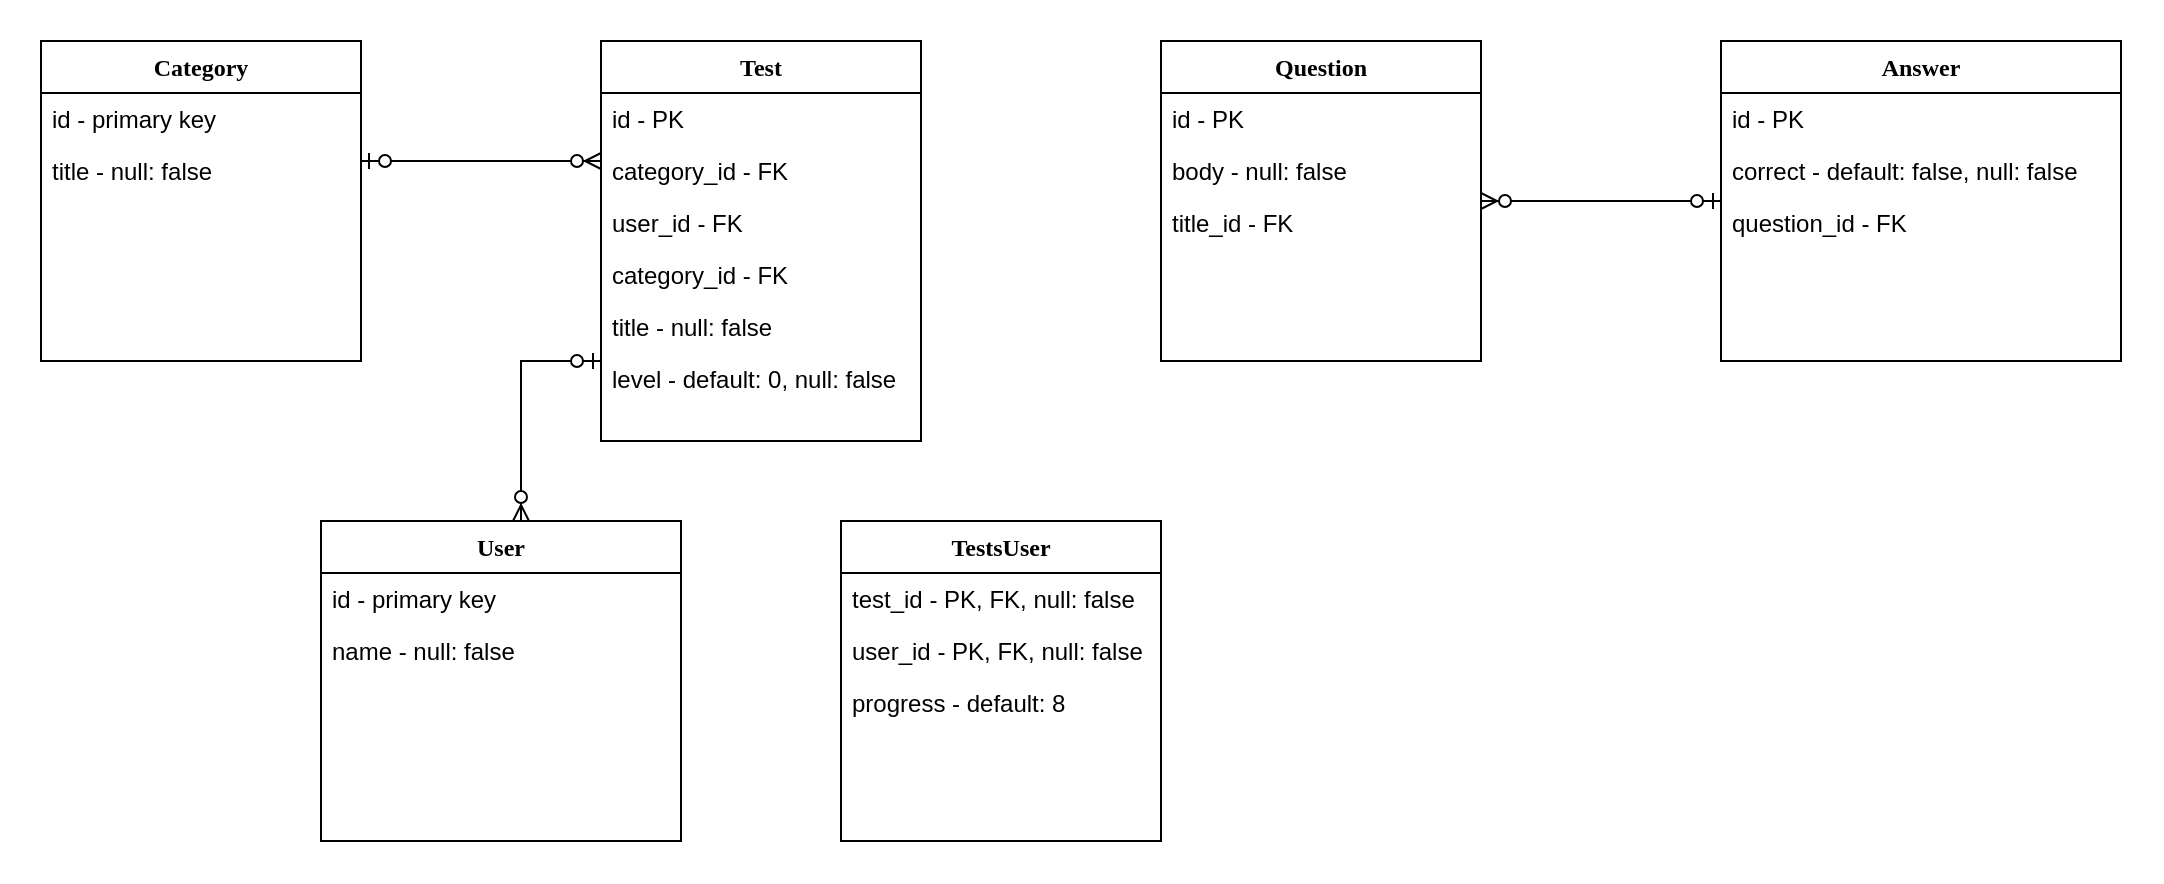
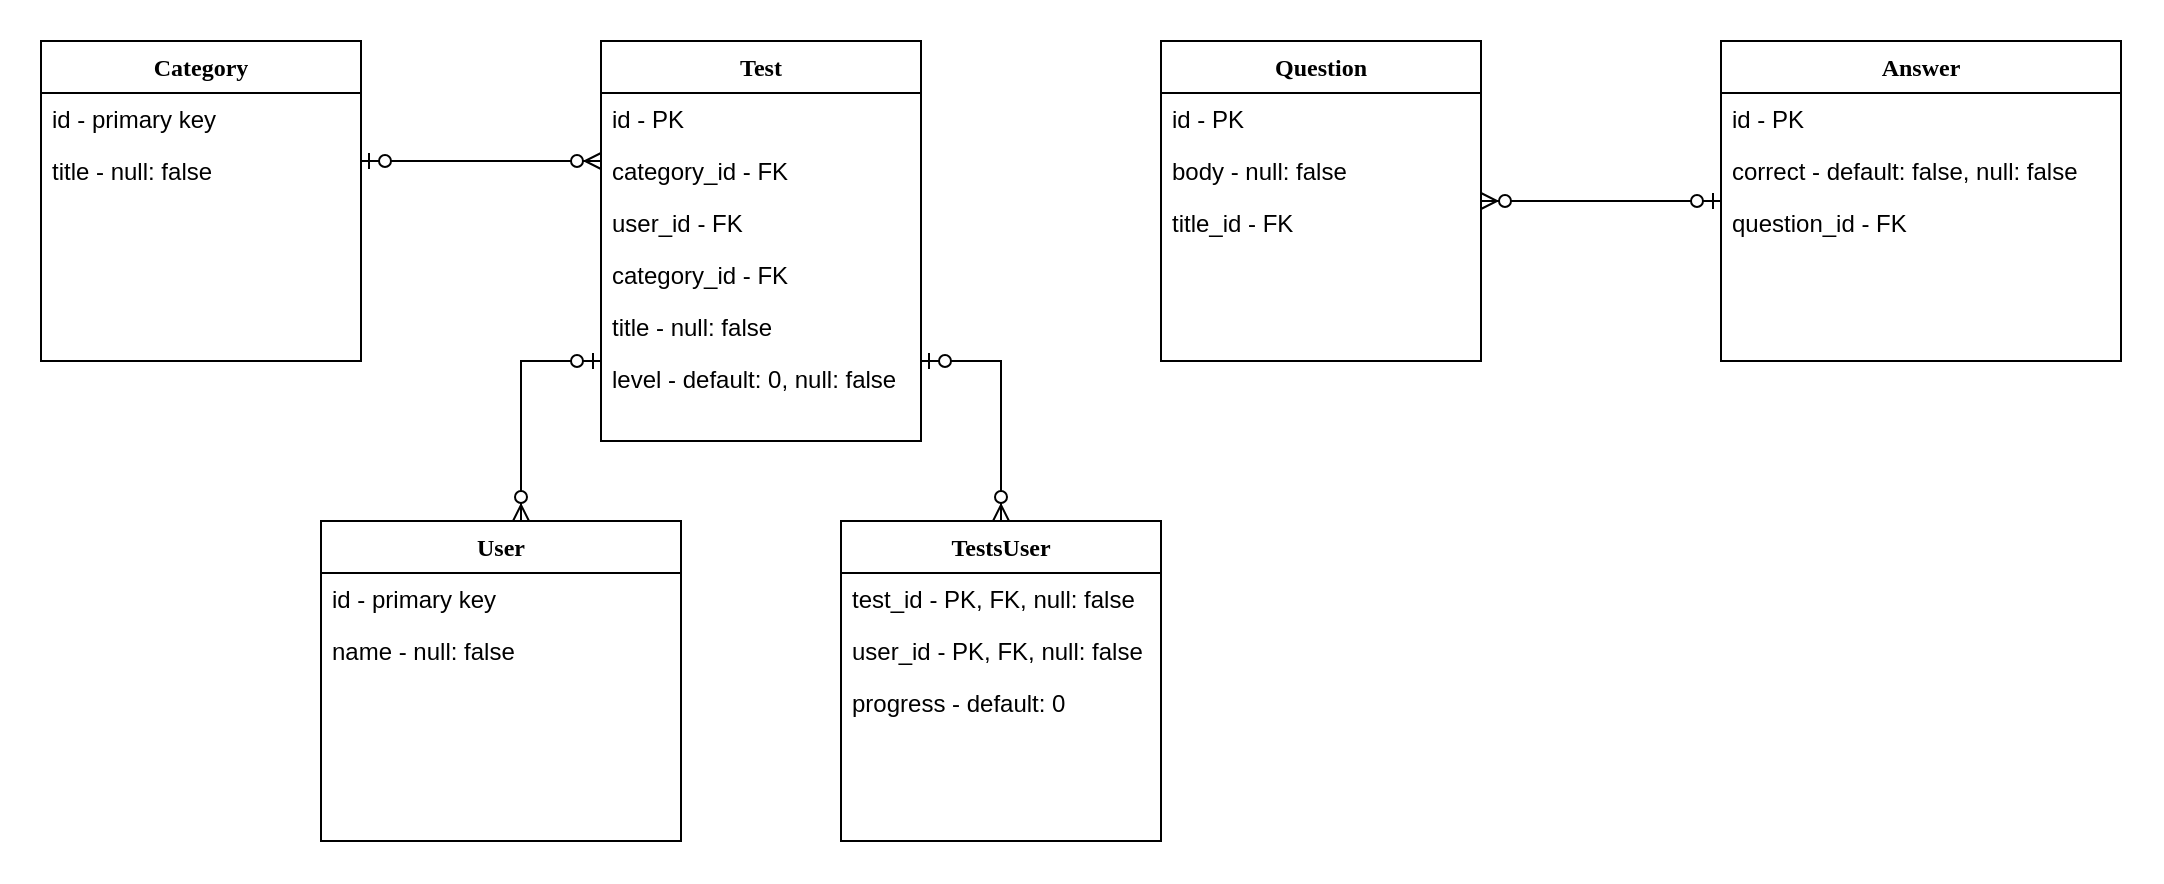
  <mxCell id="0" />
  <mxCell id="1" parent="0" />
  <mxCell id="2" style="edgeStyle=orthogonalEdgeStyle;rounded=0;orthogonalLoop=1;jettySize=auto;html=1;startArrow=ERzeroToMany;startFill=1;endArrow=ERzeroToOne;endFill=1;" edge="1" parent="1" source="3"><mxGeometry relative="1" as="geometry"><mxPoint x="300" y="180" as="targetPoint" /><Array as="points"><mxPoint x="260" y="180" /></Array></mxGeometry></mxCell>
  <mxCell id="3" value="User" style="swimlane;html=1;fontStyle=1;align=center;verticalAlign=top;childLayout=stackLayout;horizontal=1;startSize=26;horizontalStack=0;resizeParent=1;resizeLast=0;collapsible=1;marginBottom=0;swimlaneFillColor=#ffffff;rounded=0;shadow=0;comic=0;labelBackgroundColor=none;strokeWidth=1;fillColor=none;fontFamily=Verdana;fontSize=12" parent="1" vertex="1"><mxGeometry x="160" y="260" width="180" height="160" as="geometry" /></mxCell>
  <mxCell id="4" value="id - primary key" style="text;strokeColor=none;fillColor=none;align=left;verticalAlign=top;spacingLeft=4;spacingRight=4;overflow=hidden;rotatable=0;points=[[0,0.5],[1,0.5]];portConstraint=eastwest;" vertex="1" parent="3"><mxGeometry y="26" width="180" height="26" as="geometry" /></mxCell>
  <mxCell id="5" value="name - null: false" style="text;strokeColor=none;fillColor=none;align=left;verticalAlign=top;spacingLeft=4;spacingRight=4;overflow=hidden;rotatable=0;points=[[0,0.5],[1,0.5]];portConstraint=eastwest;" vertex="1" parent="3"><mxGeometry y="52" width="180" height="26" as="geometry" /></mxCell>
+ <mxCell id="6" style="edgeStyle=orthogonalEdgeStyle;rounded=0;orthogonalLoop=1;jettySize=auto;html=1;startArrow=ERzeroToOne;startFill=1;endArrow=ERzeroToMany;endFill=1;entryX=0.5;entryY=0;entryDx=0;entryDy=0;" parent="1" source="7" target="27" edge="1"><mxGeometry relative="1" as="geometry"><Array as="points"><mxPoint x="500" y="180" /></Array></mxGeometry></mxCell>
  <mxCell id="7" value="Test" style="swimlane;html=1;fontStyle=1;align=center;verticalAlign=top;childLayout=stackLayout;horizontal=1;startSize=26;horizontalStack=0;resizeParent=1;resizeLast=0;collapsible=1;marginBottom=0;swimlaneFillColor=#ffffff;rounded=0;shadow=0;comic=0;labelBackgroundColor=none;strokeWidth=1;fillColor=none;fontFamily=Verdana;fontSize=12" parent="1" vertex="1"><mxGeometry x="300" y="20" width="160" height="200" as="geometry" /></mxCell>
  <mxCell id="8" value="id - PK" style="text;strokeColor=none;fillColor=none;align=left;verticalAlign=top;spacingLeft=4;spacingRight=4;overflow=hidden;rotatable=0;points=[[0,0.5],[1,0.5]];portConstraint=eastwest;" vertex="1" parent="7"><mxGeometry y="26" width="160" height="26" as="geometry" /></mxCell>
  <mxCell id="9" value="category_id - FK" style="text;strokeColor=none;fillColor=none;align=left;verticalAlign=top;spacingLeft=4;spacingRight=4;overflow=hidden;rotatable=0;points=[[0,0.5],[1,0.5]];portConstraint=eastwest;" vertex="1" parent="7"><mxGeometry y="52" width="160" height="26" as="geometry" /></mxCell>
  <mxCell id="10" value="user_id - FK" style="text;strokeColor=none;fillColor=none;align=left;verticalAlign=top;spacingLeft=4;spacingRight=4;overflow=hidden;rotatable=0;points=[[0,0.5],[1,0.5]];portConstraint=eastwest;" vertex="1" parent="7"><mxGeometry y="78" width="160" height="26" as="geometry" /></mxCell>
  <mxCell id="11" value="category_id - FK" style="text;strokeColor=none;fillColor=none;align=left;verticalAlign=top;spacingLeft=4;spacingRight=4;overflow=hidden;rotatable=0;points=[[0,0.5],[1,0.5]];portConstraint=eastwest;" vertex="1" parent="7"><mxGeometry y="104" width="160" height="26" as="geometry" /></mxCell>
  <mxCell id="12" value="title - null: false" style="text;strokeColor=none;fillColor=none;align=left;verticalAlign=top;spacingLeft=4;spacingRight=4;overflow=hidden;rotatable=0;points=[[0,0.5],[1,0.5]];portConstraint=eastwest;" vertex="1" parent="7"><mxGeometry y="130" width="160" height="26" as="geometry" /></mxCell>
  <mxCell id="13" value="level - default: 0, null: false" style="text;strokeColor=none;fillColor=none;align=left;verticalAlign=top;spacingLeft=4;spacingRight=4;overflow=hidden;rotatable=0;points=[[0,0.5],[1,0.5]];portConstraint=eastwest;" vertex="1" parent="7"><mxGeometry y="156" width="160" height="26" as="geometry" /></mxCell>
  <mxCell id="14" style="edgeStyle=orthogonalEdgeStyle;rounded=0;orthogonalLoop=1;jettySize=auto;html=1;endArrow=ERzeroToMany;endFill=1;startArrow=ERzeroToOne;startFill=1;" parent="1" source="15" edge="1"><mxGeometry relative="1" as="geometry"><mxPoint x="300" y="80" as="targetPoint" /><Array as="points"><mxPoint x="230" y="80" /><mxPoint x="230" y="80" /></Array></mxGeometry></mxCell>
  <mxCell id="15" value="Category" style="swimlane;html=1;fontStyle=1;align=center;verticalAlign=top;childLayout=stackLayout;horizontal=1;startSize=26;horizontalStack=0;resizeParent=1;resizeLast=0;collapsible=1;marginBottom=0;swimlaneFillColor=#ffffff;rounded=0;shadow=0;comic=0;labelBackgroundColor=none;strokeWidth=1;fillColor=none;fontFamily=Verdana;fontSize=12" parent="1" vertex="1"><mxGeometry x="20" y="20" width="160" height="160" as="geometry" /></mxCell>
  <mxCell id="16" value="id - primary key" style="text;strokeColor=none;fillColor=none;align=left;verticalAlign=top;spacingLeft=4;spacingRight=4;overflow=hidden;rotatable=0;points=[[0,0.5],[1,0.5]];portConstraint=eastwest;" vertex="1" parent="15"><mxGeometry y="26" width="160" height="26" as="geometry" /></mxCell>
  <mxCell id="17" value="title - null: false" style="text;strokeColor=none;fillColor=none;align=left;verticalAlign=top;spacingLeft=4;spacingRight=4;overflow=hidden;rotatable=0;points=[[0,0.5],[1,0.5]];portConstraint=eastwest;" vertex="1" parent="15"><mxGeometry y="52" width="160" height="26" as="geometry" /></mxCell>
  <mxCell id="18" value="Answer" style="swimlane;html=1;fontStyle=1;align=center;verticalAlign=top;childLayout=stackLayout;horizontal=1;startSize=26;horizontalStack=0;resizeParent=1;resizeLast=0;collapsible=1;marginBottom=0;swimlaneFillColor=#ffffff;rounded=0;shadow=0;comic=0;labelBackgroundColor=none;strokeWidth=1;fillColor=none;fontFamily=Verdana;fontSize=12" parent="1" vertex="1"><mxGeometry x="860" y="20" width="200" height="160" as="geometry"><mxRectangle x="410" y="340" width="60" height="26" as="alternateBounds" /></mxGeometry></mxCell>
  <mxCell id="19" value="id - PK" style="text;strokeColor=none;fillColor=none;align=left;verticalAlign=top;spacingLeft=4;spacingRight=4;overflow=hidden;rotatable=0;points=[[0,0.5],[1,0.5]];portConstraint=eastwest;" vertex="1" parent="18"><mxGeometry y="26" width="200" height="26" as="geometry" /></mxCell>
  <mxCell id="20" value="correct - default: false, null: false" style="text;strokeColor=none;fillColor=none;align=left;verticalAlign=top;spacingLeft=4;spacingRight=4;overflow=hidden;rotatable=0;points=[[0,0.5],[1,0.5]];portConstraint=eastwest;" vertex="1" parent="18"><mxGeometry y="52" width="200" height="26" as="geometry" /></mxCell>
  <mxCell id="21" value="question_id - FK" style="text;strokeColor=none;fillColor=none;align=left;verticalAlign=top;spacingLeft=4;spacingRight=4;overflow=hidden;rotatable=0;points=[[0,0.5],[1,0.5]];portConstraint=eastwest;" vertex="1" parent="18"><mxGeometry y="78" width="200" height="26" as="geometry" /></mxCell>
  <mxCell id="22" style="edgeStyle=orthogonalEdgeStyle;rounded=0;orthogonalLoop=1;jettySize=auto;html=1;entryX=0;entryY=0.5;entryDx=0;entryDy=0;startArrow=ERzeroToMany;startFill=1;endArrow=ERzeroToOne;endFill=1;" parent="1" source="23" target="18" edge="1"><mxGeometry relative="1" as="geometry" /></mxCell>
  <mxCell id="23" value="Question" style="swimlane;html=1;fontStyle=1;align=center;verticalAlign=top;childLayout=stackLayout;horizontal=1;startSize=26;horizontalStack=0;resizeParent=1;resizeLast=0;collapsible=1;marginBottom=0;swimlaneFillColor=#ffffff;rounded=0;shadow=0;comic=0;labelBackgroundColor=none;strokeWidth=1;fillColor=none;fontFamily=Verdana;fontSize=12" parent="1" vertex="1"><mxGeometry x="580" y="20" width="160" height="160" as="geometry" /></mxCell>
  <mxCell id="24" value="id - PK" style="text;strokeColor=none;fillColor=none;align=left;verticalAlign=top;spacingLeft=4;spacingRight=4;overflow=hidden;rotatable=0;points=[[0,0.5],[1,0.5]];portConstraint=eastwest;" vertex="1" parent="23"><mxGeometry y="26" width="160" height="26" as="geometry" /></mxCell>
  <mxCell id="25" value="body - null: false" style="text;strokeColor=none;fillColor=none;align=left;verticalAlign=top;spacingLeft=4;spacingRight=4;overflow=hidden;rotatable=0;points=[[0,0.5],[1,0.5]];portConstraint=eastwest;" vertex="1" parent="23"><mxGeometry y="52" width="160" height="26" as="geometry" /></mxCell>
  <mxCell id="26" value="title_id - FK" style="text;strokeColor=none;fillColor=none;align=left;verticalAlign=top;spacingLeft=4;spacingRight=4;overflow=hidden;rotatable=0;points=[[0,0.5],[1,0.5]];portConstraint=eastwest;" vertex="1" parent="23"><mxGeometry y="78" width="160" height="26" as="geometry" /></mxCell>
  <mxCell id="27" value="TestsUser" style="swimlane;html=1;fontStyle=1;align=center;verticalAlign=top;childLayout=stackLayout;horizontal=1;startSize=26;horizontalStack=0;resizeParent=1;resizeLast=0;collapsible=1;marginBottom=0;swimlaneFillColor=#ffffff;rounded=0;shadow=0;comic=0;labelBackgroundColor=none;strokeWidth=1;fillColor=none;fontFamily=Verdana;fontSize=12" parent="1" vertex="1"><mxGeometry x="420" y="260" width="160" height="160" as="geometry" /></mxCell>
  <mxCell id="28" value="test_id - PK, FK, null: false" style="text;strokeColor=none;fillColor=none;align=left;verticalAlign=top;spacingLeft=4;spacingRight=4;overflow=hidden;rotatable=0;points=[[0,0.5],[1,0.5]];portConstraint=eastwest;" vertex="1" parent="27"><mxGeometry y="26" width="160" height="26" as="geometry" /></mxCell>
  <mxCell id="29" value="user_id - PK, FK, null: false" style="text;strokeColor=none;fillColor=none;align=left;verticalAlign=top;spacingLeft=4;spacingRight=4;overflow=hidden;rotatable=0;points=[[0,0.5],[1,0.5]];portConstraint=eastwest;" vertex="1" parent="27"><mxGeometry y="52" width="160" height="26" as="geometry" /></mxCell>
- <mxCell id="30" value="progress - default: 8" style="text;strokeColor=none;fillColor=none;align=left;verticalAlign=top;spacingLeft=4;spacingRight=4;overflow=hidden;rotatable=0;points=[[0,0.5],[1,0.5]];portConstraint=eastwest;" vertex="1" parent="27"><mxGeometry y="78" width="160" height="26" as="geometry" /></mxCell>
+ <mxCell id="30" value="progress - default: 0" style="text;strokeColor=none;fillColor=none;align=left;verticalAlign=top;spacingLeft=4;spacingRight=4;overflow=hidden;rotatable=0;points=[[0,0.5],[1,0.5]];portConstraint=eastwest;" vertex="1" parent="27"><mxGeometry y="78" width="160" height="26" as="geometry" /></mxCell>
